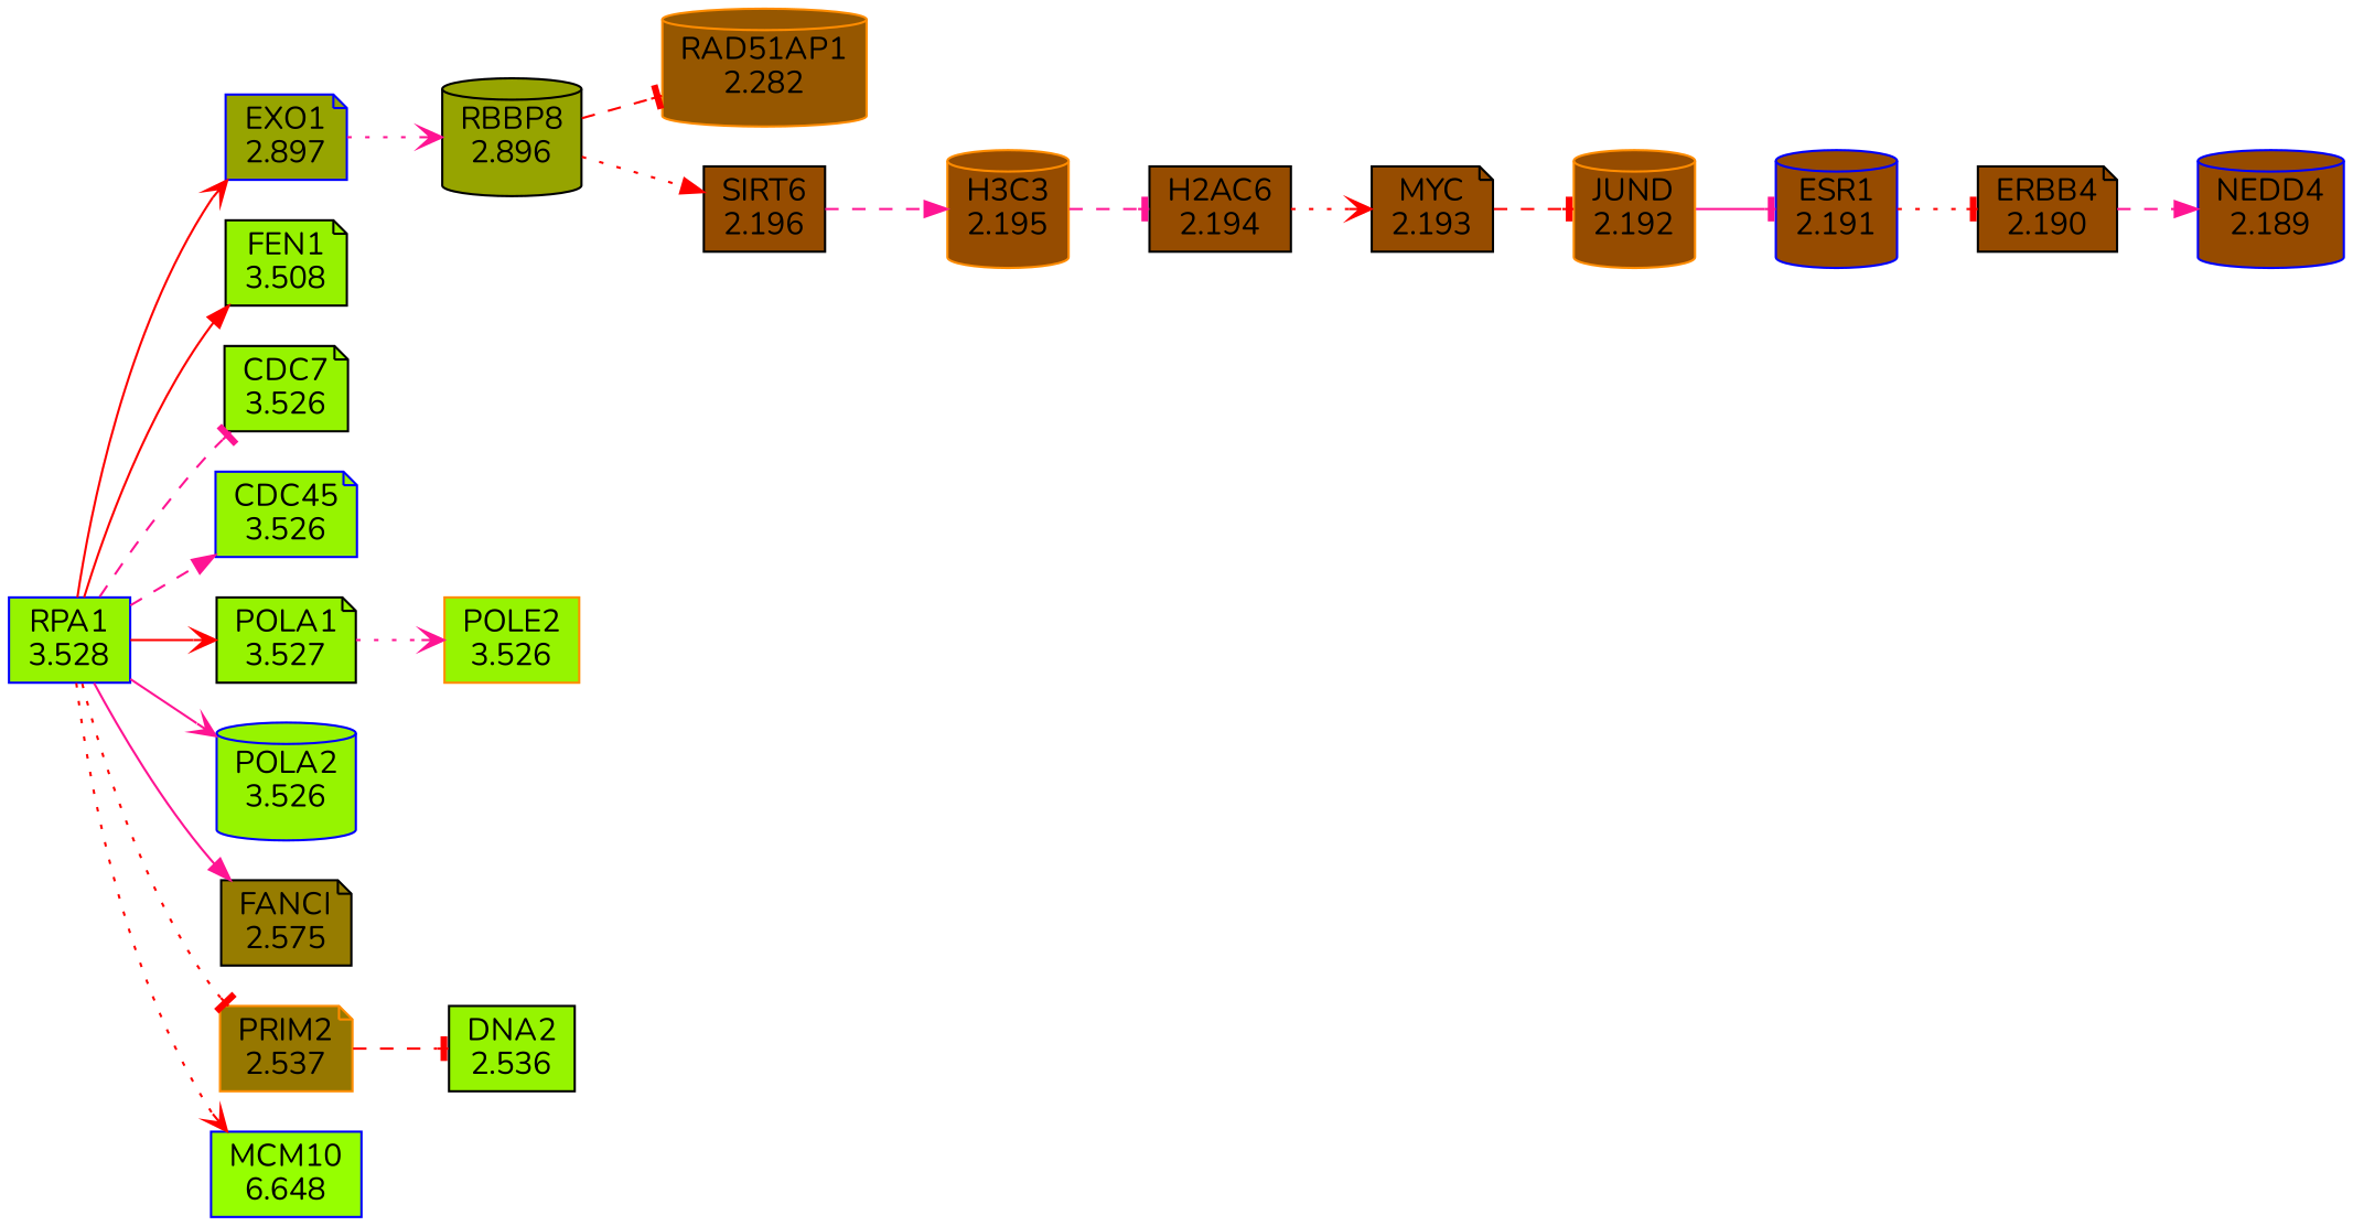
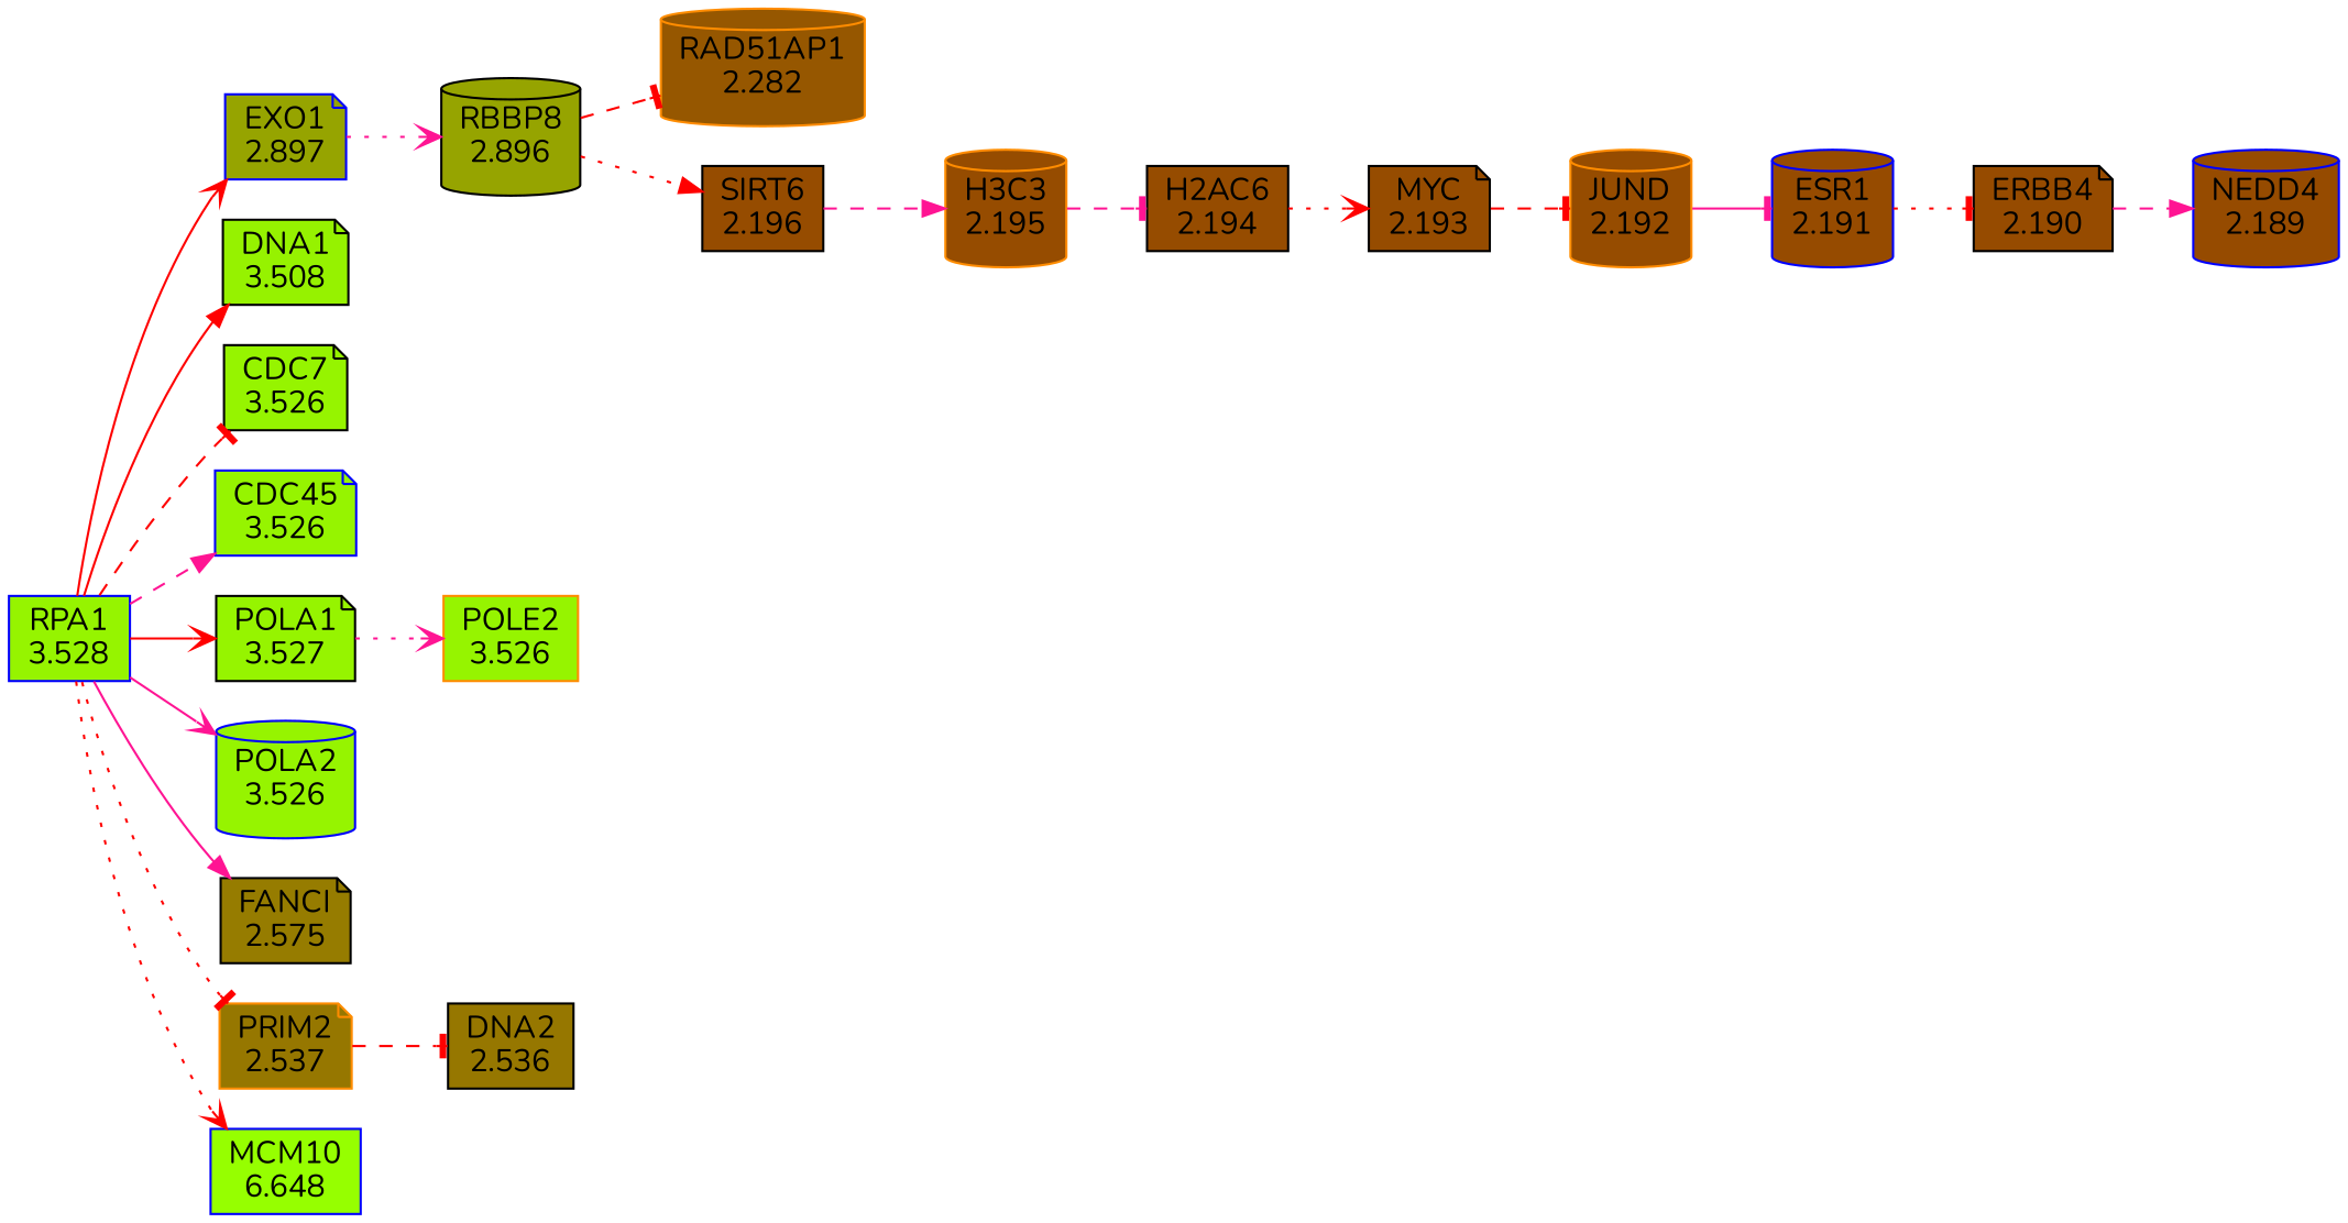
  digraph {
    fontname=Nunito
    rankdir=LR
    node [color=black fillcolor="#96f400" fontname=Nunito shape=note style=filled]
    edge [arrowhead=tee color=red fontname=Nunito style=dashed]
    n1 [fillcolor="#96a400" label="RBBP8\n2.896" shape=cylinder]
    n2 [color=darkorange fillcolor="#965700" label="RAD51AP1\n2.282" shape=cylinder]
    n3 [fillcolor="#964c00" label="SIRT6\n2.196" shape=box]
    n4 [color=darkorange fillcolor="#964c00" label="H3C3\n2.195" shape=cylinder]
    n5 [fillcolor="#964c00" label="H2AC6\n2.194" shape=box]
    n6 [fillcolor="#964c00" label="MYC\n2.193"]
    n7 [color=blue label="RPA1\n3.528" shape=box]
    n8 [color=blue fillcolor="#96a400" label="EXO1\n2.897"]
-   n9 [fillcolor="#96f200" label="FEN1\n3.508"]
+   n9 [fillcolor="#96f200" label="DNA1\n3.508"]
    n10 [label="CDC7\n3.526"]
    n11 [color=blue label="CDC45\n3.526"]
    n12 [label="POLA1\n3.527"]
    n13 [color=blue label="POLA2\n3.526" shape=cylinder]
    n14 [fillcolor="#967c00" label="FANCI\n2.575"]
    n15 [color=darkorange fillcolor="#967700" label="PRIM2\n2.537"]
    n16 [color=blue fillcolor="#96ff00" label="MCM10\n6.648" shape=box]
    n17 [color=darkorange label="POLE2\n3.526" shape=box]
-   n18 [label="DNA2\n2.536" shape=box]
+   n18 [fillcolor="#967700" label="DNA2\n2.536" shape=box]
    n19 [color=blue fillcolor="#964b00" label="ESR1\n2.191" shape=cylinder]
    n20 [fillcolor="#964b00" label="ERBB4\n2.190"]
    n21 [color=blue fillcolor="#964b00" label="NEDD4\n2.189" shape=cylinder]
    n22 [color=darkorange fillcolor="#964c00" label="JUND\n2.192" shape=cylinder]
    n1 -> n2
    n1 -> n3 [arrowhead=normal style=dotted]
    n3 -> n4 [arrowhead=normal color=deeppink]
    n4 -> n5 [color=deeppink]
    n5 -> n6 [arrowhead=vee style=dotted]
    n6 -> n22
    n7 -> n8 [arrowhead=vee style=solid]
    n7 -> n9 [arrowhead=normal style=solid]
-   n7 -> n10 [color=deeppink]
+   n7 -> n10
    n7 -> n11 [arrowhead=normal color=deeppink]
    n7 -> n12 [arrowhead=vee style=solid]
    n7 -> n13 [arrowhead=vee color=deeppink style=solid]
    n7 -> n14 [arrowhead=normal color=deeppink style=solid]
    n7 -> n15 [style=dotted]
    n7 -> n16 [arrowhead=vee style=dotted]
    n8 -> n1 [arrowhead=vee color=deeppink style=dotted]
    n12 -> n17 [arrowhead=vee color=deeppink style=dotted]
    n15 -> n18
    n19 -> n20 [style=dotted]
    n20 -> n21 [arrowhead=normal color=deeppink]
    n22 -> n19 [color=deeppink style=solid]
  }
